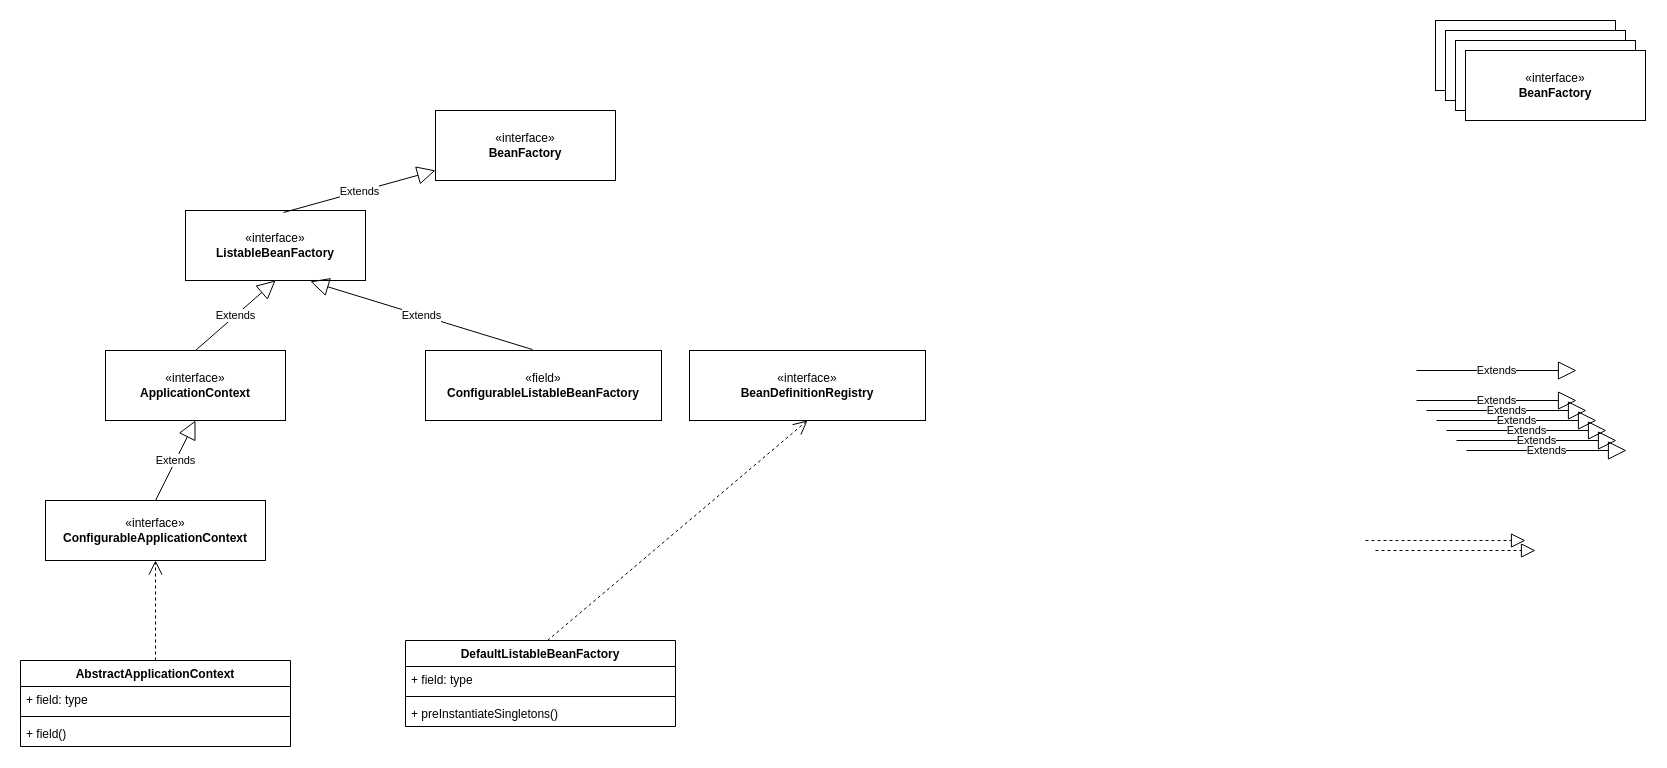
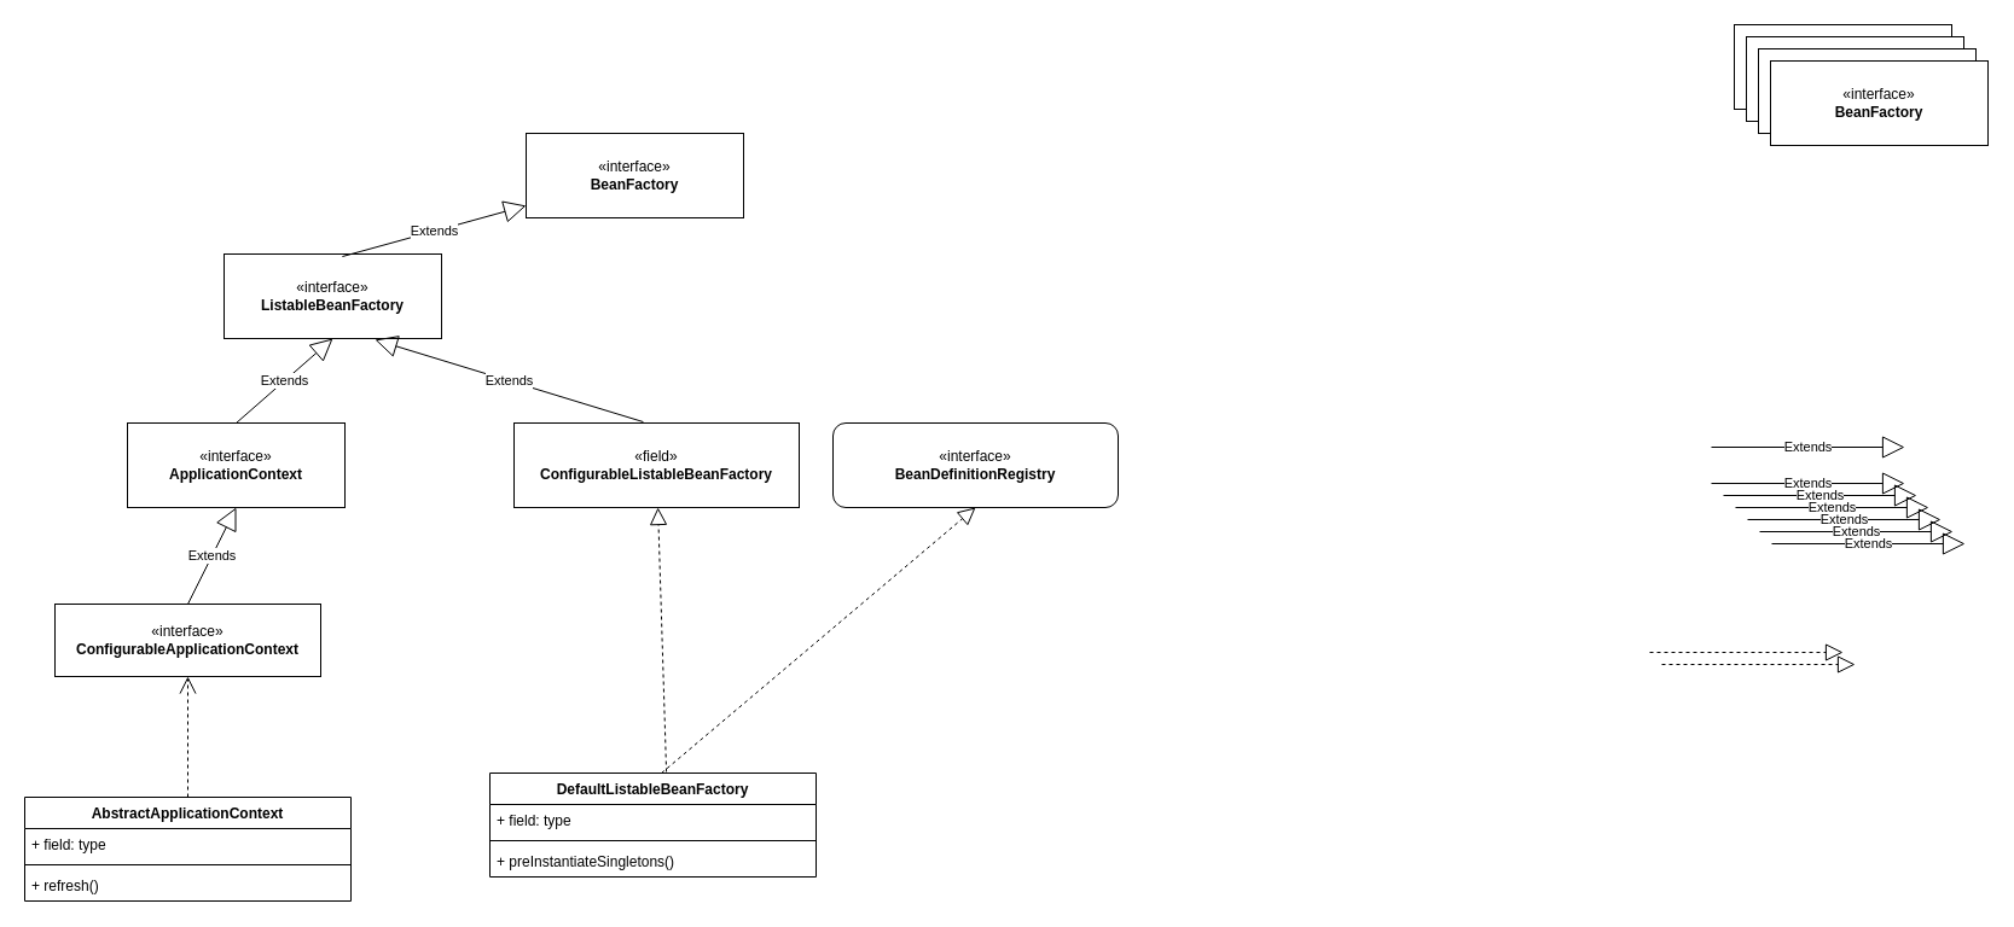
  <mxCell id="0" />
  <mxCell id="1" parent="0" />
  <mxCell id="2" value="«interface»&lt;br&gt;&lt;b&gt;BeanFactory&lt;/b&gt;" style="html=1;whiteSpace=wrap;rounded=0;" parent="1" vertex="1"><mxGeometry x="435" y="110" width="180" height="70" as="geometry" /></mxCell>
  <mxCell id="3" value="«interface»&lt;br&gt;&lt;b&gt;BeanFactory&lt;/b&gt;" style="html=1;whiteSpace=wrap;rounded=0;" parent="1" vertex="1"><mxGeometry x="1435" y="20" width="180" height="70" as="geometry" /></mxCell>
  <mxCell id="4" value="«interface»&lt;br&gt;&lt;b&gt;BeanFactory&lt;/b&gt;" style="html=1;whiteSpace=wrap;rounded=0;" parent="1" vertex="1"><mxGeometry x="1445" width="180" height="70" as="geometry" y="30" /></mxCell>
  <mxCell id="5" value="«interface»&lt;br&gt;&lt;b&gt;BeanFactory&lt;/b&gt;" style="html=1;whiteSpace=wrap;rounded=0;" parent="1" vertex="1"><mxGeometry x="1455" y="40" width="180" height="70" as="geometry" /></mxCell>
  <mxCell id="6" value="«interface»&lt;br&gt;&lt;b&gt;BeanFactory&lt;/b&gt;" style="html=1;whiteSpace=wrap;rounded=0;" parent="1" vertex="1"><mxGeometry x="1465" y="50" width="180" height="70" as="geometry" /></mxCell>
  <mxCell id="7" value="«interface»&lt;br&gt;&lt;b&gt;ConfigurableApplicationContext&lt;/b&gt;" style="html=1;whiteSpace=wrap;rounded=0;" parent="1" vertex="1"><mxGeometry x="45" y="500" width="220" height="60" as="geometry" /></mxCell>
  <mxCell id="8" value="«interface»&lt;br&gt;&lt;b&gt;ApplicationContext&lt;/b&gt;" style="html=1;whiteSpace=wrap;rounded=0;" parent="1" vertex="1"><mxGeometry x="105" y="350" width="180" height="70" as="geometry" /></mxCell>
  <mxCell id="9" value="«interface»&lt;br&gt;&lt;b&gt;ListableBeanFactory&lt;/b&gt;" style="html=1;whiteSpace=wrap;rounded=0;" parent="1" vertex="1"><mxGeometry x="185" y="210" width="180" height="70" as="geometry" /></mxCell>
  <mxCell id="10" value="Extends" style="endArrow=block;endSize=16;endFill=0;html=1;rounded=0;exitX=0.544;exitY=0.029;exitDx=0;exitDy=0;exitPerimeter=0;" parent="1" source="9" target="2" edge="1"><mxGeometry width="160" relative="1" as="geometry"><mxPoint x="435" y="380" as="sourcePoint" /><mxPoint x="595" y="380" as="targetPoint" /></mxGeometry></mxCell>
  <mxCell id="11" value="Extends" style="endArrow=block;endSize=16;endFill=0;html=1;rounded=0;exitX=0.5;exitY=0;exitDx=0;exitDy=0;entryX=0.5;entryY=1;entryDx=0;entryDy=0;" parent="1" source="7" target="8" edge="1"><mxGeometry width="160" relative="1" as="geometry"><mxPoint x="265" y="460" as="sourcePoint" /><mxPoint x="425" y="460" as="targetPoint" /></mxGeometry></mxCell>
  <mxCell id="12" value="Extends" style="endArrow=block;endSize=16;endFill=0;html=1;rounded=0;exitX=0.453;exitY=-0.014;exitDx=0;exitDy=0;exitPerimeter=0;entryX=0.694;entryY=1.014;entryDx=0;entryDy=0;entryPerimeter=0;" parent="1" edge="1" target="9" source="30"><mxGeometry width="160" relative="1" as="geometry"><mxPoint x="455" y="302.03" as="sourcePoint" /><mxPoint x="624.08" y="210" as="targetPoint" /></mxGeometry></mxCell>
  <mxCell id="13" value="Extends" style="endArrow=block;endSize=16;endFill=0;html=1;rounded=0;" parent="1" edge="1"><mxGeometry width="160" relative="1" as="geometry"><mxPoint x="1416" y="370" as="sourcePoint" /><mxPoint x="1576" y="370" as="targetPoint" /></mxGeometry></mxCell>
  <mxCell id="14" value="Extends" style="endArrow=block;endSize=16;endFill=0;html=1;rounded=0;" parent="1" edge="1"><mxGeometry width="160" relative="1" as="geometry"><mxPoint x="1416" y="400" as="sourcePoint" /><mxPoint x="1576" y="400" as="targetPoint" /></mxGeometry></mxCell>
  <mxCell id="15" value="Extends" style="endArrow=block;endSize=16;endFill=0;html=1;rounded=0;" parent="1" edge="1"><mxGeometry width="160" relative="1" as="geometry"><mxPoint x="1426" y="410" as="sourcePoint" /><mxPoint x="1586" y="410" as="targetPoint" /></mxGeometry></mxCell>
  <mxCell id="16" value="Extends" style="endArrow=block;endSize=16;endFill=0;html=1;rounded=0;" parent="1" edge="1"><mxGeometry width="160" relative="1" as="geometry"><mxPoint x="1436" y="420" as="sourcePoint" /><mxPoint x="1596" y="420" as="targetPoint" /></mxGeometry></mxCell>
  <mxCell id="17" value="Extends" style="endArrow=block;endSize=16;endFill=0;html=1;rounded=0;" parent="1" edge="1"><mxGeometry width="160" relative="1" as="geometry"><mxPoint x="1446" y="430" as="sourcePoint" /><mxPoint x="1606" y="430" as="targetPoint" /></mxGeometry></mxCell>
  <mxCell id="18" value="Extends" style="endArrow=block;endSize=16;endFill=0;html=1;rounded=0;" parent="1" edge="1"><mxGeometry width="160" relative="1" as="geometry"><mxPoint x="1456" y="440" as="sourcePoint" /><mxPoint x="1616" y="440" as="targetPoint" /></mxGeometry></mxCell>
  <mxCell id="19" value="Extends" style="endArrow=block;endSize=16;endFill=0;html=1;rounded=0;" parent="1" edge="1"><mxGeometry width="160" relative="1" as="geometry"><mxPoint x="1466" y="450" as="sourcePoint" /><mxPoint x="1626" y="450" as="targetPoint" /></mxGeometry></mxCell>
  <mxCell id="20" value="Extends" style="endArrow=block;endSize=16;endFill=0;html=1;rounded=0;exitX=0.5;exitY=0;exitDx=0;exitDy=0;entryX=0.5;entryY=1;entryDx=0;entryDy=0;" parent="1" source="8" target="9" edge="1"><mxGeometry width="160" relative="1" as="geometry"><mxPoint x="215" y="405.5" as="sourcePoint" /><mxPoint x="415" y="360" as="targetPoint" /></mxGeometry></mxCell>
  <mxCell id="21" value="AbstractApplicationContext" style="swimlane;fontStyle=1;align=center;verticalAlign=top;childLayout=stackLayout;horizontal=1;startSize=26;horizontalStack=0;resizeParent=1;resizeParentMax=0;resizeLast=0;collapsible=1;marginBottom=0;whiteSpace=wrap;html=1;rounded=0;" parent="1" vertex="1"><mxGeometry x="20" y="660" width="270" height="86" as="geometry" /></mxCell>
  <mxCell id="22" value="+ field: type" style="text;strokeColor=none;fillColor=none;align=left;verticalAlign=top;spacingLeft=4;spacingRight=4;overflow=hidden;rotatable=0;points=[[0,0.5],[1,0.5]];portConstraint=eastwest;whiteSpace=wrap;html=1;rounded=0;" parent="21" vertex="1"><mxGeometry y="26" width="270" height="26" as="geometry" /></mxCell>
  <mxCell id="23" value="" style="line;strokeWidth=1;fillColor=none;align=left;verticalAlign=middle;spacingTop=-1;spacingLeft=3;spacingRight=3;rotatable=0;labelPosition=right;points=[];portConstraint=eastwest;strokeColor=inherit;rounded=0;" parent="21" vertex="1"><mxGeometry y="52" width="270" height="8" as="geometry" /></mxCell>
- <mxCell id="24" value="+ field()" style="text;strokeColor=none;fillColor=none;align=left;verticalAlign=top;spacingLeft=4;spacingRight=4;overflow=hidden;rotatable=0;points=[[0,0.5],[1,0.5]];portConstraint=eastwest;whiteSpace=wrap;html=1;rounded=0;" parent="21" vertex="1"><mxGeometry y="60" width="270" height="26" as="geometry" /></mxCell>
- <mxCell id="26" value="" style="endArrow=open;dashed=1;endFill=0;endSize=12;html=1;rounded=0;exitX=0.526;exitY=0;exitDx=0;exitDy=0;exitPerimeter=0;entryX=0.5;entryY=1;entryDx=0;entryDy=0;" parent="1" edge="1" target="35" source="31"><mxGeometry width="160" relative="1" as="geometry"><mxPoint x="815" y="590" as="sourcePoint" /><mxPoint x="975" y="590" as="targetPoint" /></mxGeometry></mxCell>
+ <mxCell id="24" value="+ refresh()" style="text;strokeColor=none;fillColor=none;align=left;verticalAlign=top;spacingLeft=4;spacingRight=4;overflow=hidden;rotatable=0;points=[[0,0.5],[1,0.5]];portConstraint=eastwest;whiteSpace=wrap;html=1;rounded=0;" parent="21" vertex="1"><mxGeometry y="60" width="270" height="26" as="geometry" /></mxCell>
+ <mxCell id="25" value="" style="endArrow=block;dashed=1;endFill=0;endSize=12;html=1;rounded=0;exitX=0.541;exitY=-0.012;exitDx=0;exitDy=0;exitPerimeter=0;" parent="1" edge="1" target="30" source="31"><mxGeometry width="160" relative="1" as="geometry"><mxPoint x="625" y="470" as="sourcePoint" /><mxPoint x="785" y="470" as="targetPoint" /></mxGeometry></mxCell>
+ <mxCell id="26" value="" style="endArrow=block;dashed=1;endFill=0;endSize=12;html=1;rounded=0;exitX=0.526;exitY=0;exitDx=0;exitDy=0;exitPerimeter=0;entryX=0.5;entryY=1;entryDx=0;entryDy=0;" parent="1" edge="1" target="35" source="31"><mxGeometry width="160" relative="1" as="geometry"><mxPoint x="815" y="590" as="sourcePoint" /><mxPoint x="975" y="590" as="targetPoint" /></mxGeometry></mxCell>
  <mxCell id="27" value="" style="endArrow=block;dashed=1;endFill=0;endSize=12;html=1;rounded=0;" parent="1" edge="1"><mxGeometry width="160" relative="1" as="geometry"><mxPoint x="1365" y="540" as="sourcePoint" /><mxPoint x="1525" y="540" as="targetPoint" /></mxGeometry></mxCell>
  <mxCell id="28" value="" style="endArrow=block;dashed=1;endFill=0;endSize=12;html=1;rounded=0;" parent="1" edge="1"><mxGeometry width="160" relative="1" as="geometry"><mxPoint x="1375" y="550" as="sourcePoint" /><mxPoint x="1535" y="550" as="targetPoint" /></mxGeometry></mxCell>
  <mxCell id="29" value="" style="endArrow=open;dashed=1;endFill=0;endSize=12;html=1;rounded=0;exitX=0.5;exitY=0;exitDx=0;exitDy=0;entryX=0.5;entryY=1;entryDx=0;entryDy=0;" parent="1" source="21" target="7" edge="1"><mxGeometry width="160" relative="1" as="geometry"><mxPoint x="325" y="590" as="sourcePoint" /><mxPoint x="485" y="590" as="targetPoint" /></mxGeometry></mxCell>
  <mxCell id="30" value="«field»&lt;br&gt;&lt;b&gt;ConfigurableListableBeanFactory&lt;/b&gt;" style="html=1;whiteSpace=wrap;rounded=0;" vertex="1" parent="1"><mxGeometry x="425" y="350" width="236" height="70" as="geometry" /></mxCell>
  <mxCell id="31" value="DefaultListableBeanFactory" style="swimlane;fontStyle=1;align=center;verticalAlign=top;childLayout=stackLayout;horizontal=1;startSize=26;horizontalStack=0;resizeParent=1;resizeParentMax=0;resizeLast=0;collapsible=1;marginBottom=0;whiteSpace=wrap;html=1;rounded=0;" vertex="1" parent="1"><mxGeometry x="405" y="640" width="270" height="86" as="geometry" /></mxCell>
  <mxCell id="32" value="+ field: type" style="text;strokeColor=none;fillColor=none;align=left;verticalAlign=top;spacingLeft=4;spacingRight=4;overflow=hidden;rotatable=0;points=[[0,0.5],[1,0.5]];portConstraint=eastwest;whiteSpace=wrap;html=1;rounded=0;" vertex="1" parent="31"><mxGeometry y="26" width="270" height="26" as="geometry" /></mxCell>
  <mxCell id="33" value="" style="line;strokeWidth=1;fillColor=none;align=left;verticalAlign=middle;spacingTop=-1;spacingLeft=3;spacingRight=3;rotatable=0;labelPosition=right;points=[];portConstraint=eastwest;strokeColor=inherit;rounded=0;" vertex="1" parent="31"><mxGeometry y="52" width="270" height="8" as="geometry" /></mxCell>
  <mxCell id="34" value="+ preInstantiateSingletons()" style="text;strokeColor=none;fillColor=none;align=left;verticalAlign=top;spacingLeft=4;spacingRight=4;overflow=hidden;rotatable=0;points=[[0,0.5],[1,0.5]];portConstraint=eastwest;whiteSpace=wrap;html=1;rounded=0;" vertex="1" parent="31"><mxGeometry y="60" width="270" height="26" as="geometry" /></mxCell>
- <mxCell id="35" value="«interface»&lt;br&gt;&lt;b&gt;BeanDefinitionRegistry&lt;/b&gt;" style="html=1;whiteSpace=wrap;rounded=0;" vertex="1" parent="1"><mxGeometry x="689" y="350" width="236" height="70" as="geometry" /></mxCell>
+ <mxCell id="35" value="«interface»&lt;br&gt;&lt;b&gt;BeanDefinitionRegistry&lt;/b&gt;" style="html=1;whiteSpace=wrap;rounded=1;" vertex="1" parent="1"><mxGeometry x="689" y="350" width="236" height="70" as="geometry" /></mxCell>
